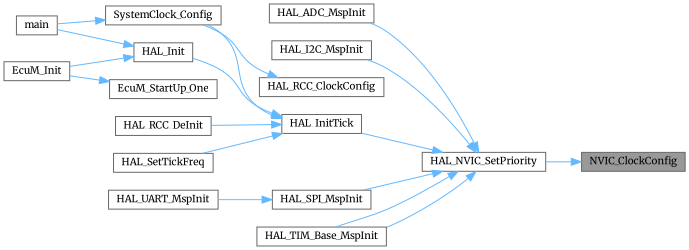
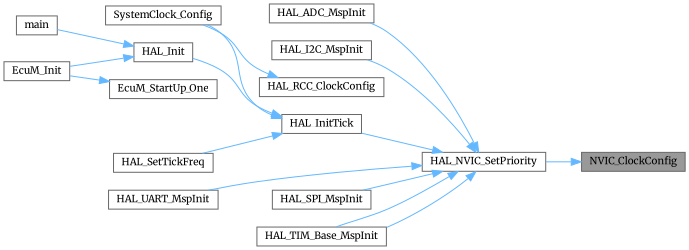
  digraph {
    fontname=Merriweather
    rankdir=RL
    node [color=grey40 fillcolor=white fontname=Merriweather fontsize=10 shape=box style=filled]
    edge [color=steelblue1 dir=back fontname=Merriweather fontsize=10 labelfontname=Helvetica labelfontsize=10 style=solid]
    n1 [color=gray40 fillcolor=grey60 fontcolor=black height=0.2 label=NVIC_ClockConfig width=0.4]
    n2 [height=0.2 label=HAL_NVIC_SetPriority width=0.4]
    n3 [height=0.2 label=HAL_ADC_MspInit width=0.4]
    n4 [height=0.2 label=HAL_I2C_MspInit width=0.4]
    n5 [height=0.2 label=HAL_InitTick width=0.4]
    n6 [height=0.2 label=HAL_SPI_MspInit width=0.4]
    n7 [height=0.2 label=HAL_TIM_Base_MspInit width=0.4]
    n8 [height=0.2 label=HAL_UART_MspInit width=0.4]
    n9 [height=0.2 label=HAL_Init width=0.4]
-   n10 [height=0.2 label=HAL_RCC_DeInit width=0.4]
    n11 [height=0.2 label=HAL_SetTickFreq width=0.4]
    n12 [height=0.2 label=SystemClock_Config width=0.4]
    n13 [height=0.2 label=main width=0.4]
    n14 [height=0.2 label=EcuM_Init width=0.4]
    n15 [height=0.2 label=HAL_RCC_ClockConfig width=0.4]
    n16 [height=0.2 label=EcuM_StartUp_One width=0.4]
    n1 -> n2
    n2 -> n3
    n2 -> n4
    n2 -> n5
    n2 -> n6
    n2 -> n7
    n2 -> n7
-   n6 -> n8
+   n2 -> n8
    n5 -> n9
-   n5 -> n10
    n5 -> n11
    n5 -> n12
    n9 -> n13
    n9 -> n14
-   n12 -> n13
    n15 -> n12
    n16 -> n14
  }
